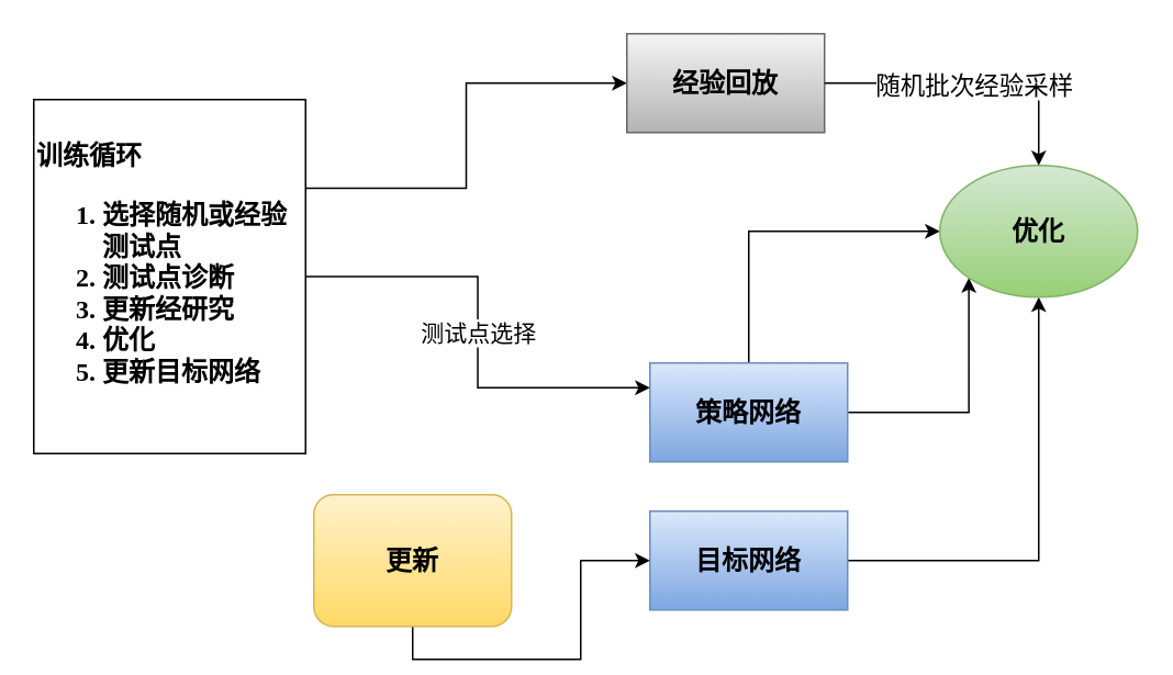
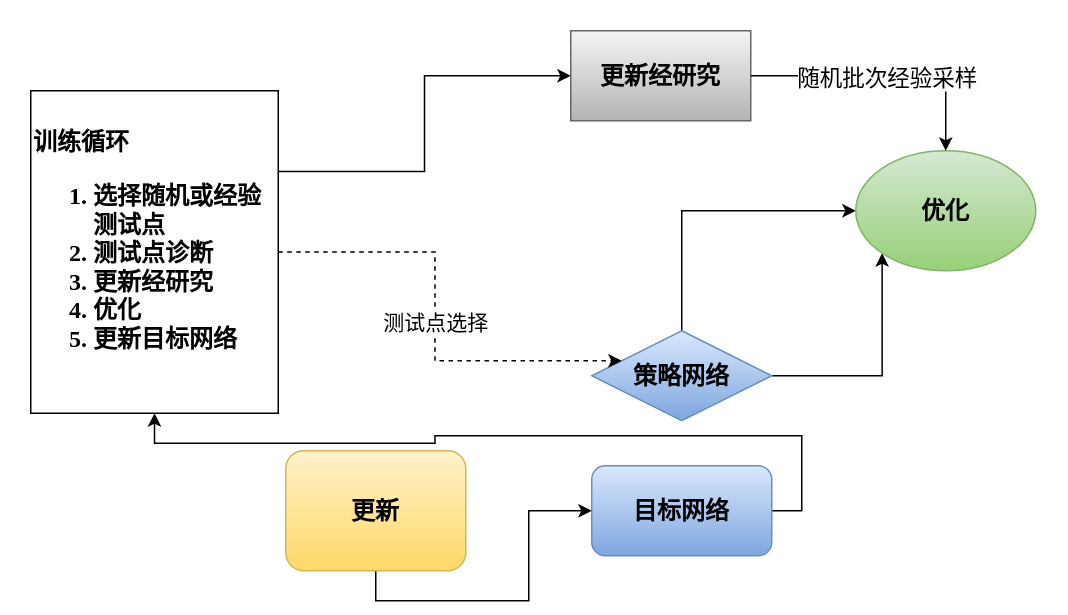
  <mxCell id="0" />
  <mxCell id="1" parent="0" />
  <mxCell id="2" style="edgeStyle=orthogonalEdgeStyle;rounded=0;orthogonalLoop=1;jettySize=auto;html=1;exitX=1;exitY=0.25;exitDx=0;exitDy=0;entryX=0;entryY=0.5;entryDx=0;entryDy=0;" edge="1" parent="1" source="3" target="4"><mxGeometry relative="1" as="geometry" /></mxCell>
  <mxCell id="3" value="&lt;font face=&quot;宋体&quot;&gt;&lt;font style=&quot;font-size: 16px;&quot;&gt;&lt;b style=&quot;&quot;&gt;训练循环&lt;br&gt;&lt;ol&gt;&lt;li&gt;&lt;font face=&quot;宋体&quot;&gt;&lt;b style=&quot;font-size: 16px; background-color: initial;&quot;&gt;选择随机或经验测试点&lt;/b&gt;&lt;/font&gt;&lt;/li&gt;&lt;li&gt;&lt;font face=&quot;宋体&quot;&gt;&lt;b style=&quot;font-size: 16px; background-color: initial;&quot;&gt;测试点诊断&lt;/b&gt;&lt;/font&gt;&lt;/li&gt;&lt;li&gt;&lt;font face=&quot;宋体&quot;&gt;&lt;b style=&quot;font-size: 16px; background-color: initial;&quot;&gt;更新经研究&lt;/b&gt;&lt;/font&gt;&lt;/li&gt;&lt;li&gt;&lt;font face=&quot;宋体&quot;&gt;&lt;b style=&quot;font-size: 16px; background-color: initial;&quot;&gt;优化&lt;/b&gt;&lt;/font&gt;&lt;/li&gt;&lt;li&gt;&lt;font face=&quot;宋体&quot;&gt;&lt;b style=&quot;font-size: 16px; background-color: initial;&quot;&gt;更新目标网络&lt;/b&gt;&lt;/font&gt;&lt;/li&gt;&lt;/ol&gt;&lt;/b&gt;&lt;/font&gt;&lt;/font&gt;" style="rounded=0;whiteSpace=wrap;html=1;fillColor=none;align=left;" vertex="1" parent="1"><mxGeometry x="20" y="60" width="165" height="215" as="geometry" /></mxCell>
- <mxCell id="4" value="&lt;font style=&quot;font-size: 16px;&quot; face=&quot;宋体&quot;&gt;&lt;b&gt;经验回放&lt;/b&gt;&lt;/font&gt;" style="rounded=0;whiteSpace=wrap;html=1;fillColor=#f5f5f5;gradientColor=#b3b3b3;strokeColor=#666666;" vertex="1" parent="1"><mxGeometry x="380" y="20" width="120" height="60" as="geometry" /></mxCell>
+ <mxCell id="4" value="&lt;font style=&quot;font-size: 16px;&quot; face=&quot;宋体&quot;&gt;&lt;b&gt;更新经研究&lt;/b&gt;&lt;/font&gt;" style="rounded=0;whiteSpace=wrap;html=1;fillColor=#f5f5f5;gradientColor=#b3b3b3;strokeColor=#666666;" vertex="1" parent="1"><mxGeometry x="380" y="20" width="120" height="60" as="geometry" /></mxCell>
  <mxCell id="5" style="edgeStyle=orthogonalEdgeStyle;rounded=0;orthogonalLoop=1;jettySize=auto;html=1;entryX=0;entryY=0.5;entryDx=0;entryDy=0;exitX=0.5;exitY=0;exitDx=0;exitDy=0;" edge="1" parent="1" source="7" target="14"><mxGeometry relative="1" as="geometry" /></mxCell>
  <mxCell id="6" style="edgeStyle=orthogonalEdgeStyle;rounded=0;orthogonalLoop=1;jettySize=auto;html=1;exitX=1;exitY=0.5;exitDx=0;exitDy=0;entryX=0;entryY=1;entryDx=0;entryDy=0;" edge="1" parent="1" source="7" target="14"><mxGeometry relative="1" as="geometry" /></mxCell>
- <mxCell id="7" value="&lt;font face=&quot;宋体&quot; style=&quot;font-size: 16px;&quot;&gt;&lt;b&gt;策略网络&lt;/b&gt;&lt;/font&gt;" style="rounded=0;whiteSpace=wrap;html=1;fillColor=#dae8fc;gradientColor=#7ea6e0;strokeColor=#6c8ebf;" vertex="1" parent="1"><mxGeometry x="394" y="220" width="120" height="60" as="geometry" /></mxCell>
- <mxCell id="8" style="edgeStyle=orthogonalEdgeStyle;rounded=0;orthogonalLoop=1;jettySize=auto;html=1;exitX=1;exitY=0.5;exitDx=0;exitDy=0;entryX=0.5;entryY=1;entryDx=0;entryDy=0;" edge="1" parent="1" source="9" target="14"><mxGeometry relative="1" as="geometry" /></mxCell>
- <mxCell id="9" value="&lt;font face=&quot;宋体&quot; style=&quot;font-size: 16px;&quot;&gt;&lt;b&gt;目标网络&lt;/b&gt;&lt;/font&gt;" style="rounded=0;whiteSpace=wrap;html=1;fillColor=#dae8fc;gradientColor=#7ea6e0;strokeColor=#6c8ebf;" vertex="1" parent="1"><mxGeometry x="394" y="310" width="120" height="60" as="geometry" /></mxCell>
- <mxCell id="10" value="" style="endArrow=classic;html=1;rounded=0;edgeStyle=orthogonalEdgeStyle;exitX=1;exitY=0.5;exitDx=0;exitDy=0;entryX=0;entryY=0.25;entryDx=0;entryDy=0;" edge="1" parent="1" source="3" target="7"><mxGeometry relative="1" as="geometry"><mxPoint x="340" y="370" as="sourcePoint" /><mxPoint x="390" y="220" as="targetPoint" /></mxGeometry></mxCell>
+ <mxCell id="7" value="&lt;font face=&quot;宋体&quot; style=&quot;font-size: 16px;&quot;&gt;&lt;b&gt;策略网络&lt;/b&gt;&lt;/font&gt;" style="rhombus;whiteSpace=wrap;html=1;fillColor=#dae8fc;gradientColor=#7ea6e0;strokeColor=#6c8ebf;" vertex="1" parent="1"><mxGeometry x="394" y="220" width="120" height="60" as="geometry" /></mxCell>
+ <mxCell id="8" style="edgeStyle=orthogonalEdgeStyle;rounded=0;orthogonalLoop=1;jettySize=auto;html=1;exitX=1;exitY=0.5;exitDx=0;exitDy=0;" edge="1" parent="1" source="9" target="3"><mxGeometry relative="1" as="geometry" /></mxCell>
+ <mxCell id="9" value="&lt;font face=&quot;宋体&quot; style=&quot;font-size: 16px;&quot;&gt;&lt;b&gt;目标网络&lt;/b&gt;&lt;/font&gt;" style="whiteSpace=wrap;html=1;fillColor=#dae8fc;gradientColor=#7ea6e0;strokeColor=#6c8ebf;rounded=1;" vertex="1" parent="1"><mxGeometry x="394" y="310" width="120" height="60" as="geometry" /></mxCell>
+ <mxCell id="10" value="" style="endArrow=classic;html=1;rounded=0;edgeStyle=orthogonalEdgeStyle;exitX=1;exitY=0.5;exitDx=0;exitDy=0;entryX=0;entryY=0.25;entryDx=0;entryDy=0;dashed=1;" edge="1" parent="1" source="3" target="7"><mxGeometry relative="1" as="geometry"><mxPoint x="340" y="370" as="sourcePoint" /><mxPoint x="390" y="220" as="targetPoint" /></mxGeometry></mxCell>
  <mxCell id="11" value="&lt;font style=&quot;font-size: 14px;&quot;&gt;测试点选择&lt;/font&gt;" style="edgeLabel;resizable=0;html=1;align=center;verticalAlign=middle;" connectable="0" vertex="1" parent="10"><mxGeometry relative="1" as="geometry" /></mxCell>
  <mxCell id="12" style="edgeStyle=orthogonalEdgeStyle;rounded=0;orthogonalLoop=1;jettySize=auto;html=1;exitX=0.5;exitY=1;exitDx=0;exitDy=0;" edge="1" parent="1" source="13" target="9"><mxGeometry relative="1" as="geometry" /></mxCell>
  <mxCell id="13" value="&lt;font style=&quot;font-size: 16px;&quot; face=&quot;宋体&quot;&gt;&lt;b&gt;更新&lt;/b&gt;&lt;/font&gt;" style="whiteSpace=wrap;html=1;fillColor=#fff2cc;gradientColor=#ffd966;strokeColor=#d6b656;rounded=1;" vertex="1" parent="1"><mxGeometry x="190" y="300" width="120" height="80" as="geometry" /></mxCell>
  <mxCell id="14" value="&lt;font style=&quot;font-size: 16px;&quot; face=&quot;宋体&quot;&gt;&lt;b&gt;优化&lt;/b&gt;&lt;/font&gt;" style="ellipse;whiteSpace=wrap;html=1;fillColor=#d5e8d4;gradientColor=#97d077;strokeColor=#82b366;" vertex="1" parent="1"><mxGeometry x="570" y="100" width="120" height="80" as="geometry" /></mxCell>
  <mxCell id="15" value="" style="endArrow=classic;html=1;rounded=0;edgeStyle=orthogonalEdgeStyle;exitX=1;exitY=0.5;exitDx=0;exitDy=0;entryX=0.5;entryY=0;entryDx=0;entryDy=0;" edge="1" parent="1" source="4" target="14"><mxGeometry relative="1" as="geometry"><mxPoint x="340" y="370" as="sourcePoint" /><mxPoint x="440" y="370" as="targetPoint" /></mxGeometry></mxCell>
  <mxCell id="16" value="&lt;font style=&quot;font-size: 15px;&quot;&gt;随机批次经验采样&lt;/font&gt;" style="edgeLabel;resizable=0;html=1;align=center;verticalAlign=middle;" connectable="0" vertex="1" parent="15"><mxGeometry relative="1" as="geometry" /></mxCell>
